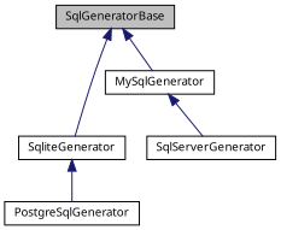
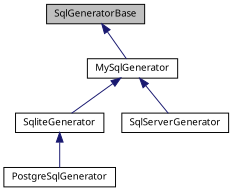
  digraph {
    fontname="Noto Sans"
    node [color=black fillcolor=white fontname="Noto Sans" fontsize=10 shape=record style=filled]
    edge [color=midnightblue dir=back fontname="Noto Sans" fontsize=10 labelfontname=Helvetica labelfontsize=10 style=solid]
    n1 [fillcolor=grey75 fontcolor=black height=0.2 label=SqlGeneratorBase width=0.4]
    n2 [height=0.2 label=MySqlGenerator width=0.4]
    n3 [height=0.2 label=SqliteGenerator width=0.4]
    n4 [height=0.2 label=SqlServerGenerator width=0.4]
    n5 [height=0.2 label=PostgreSqlGenerator width=0.4]
    n1 -> n2
-   n1 -> n3
+   n2 -> n3
    n2 -> n4
    n3 -> n5
  }
